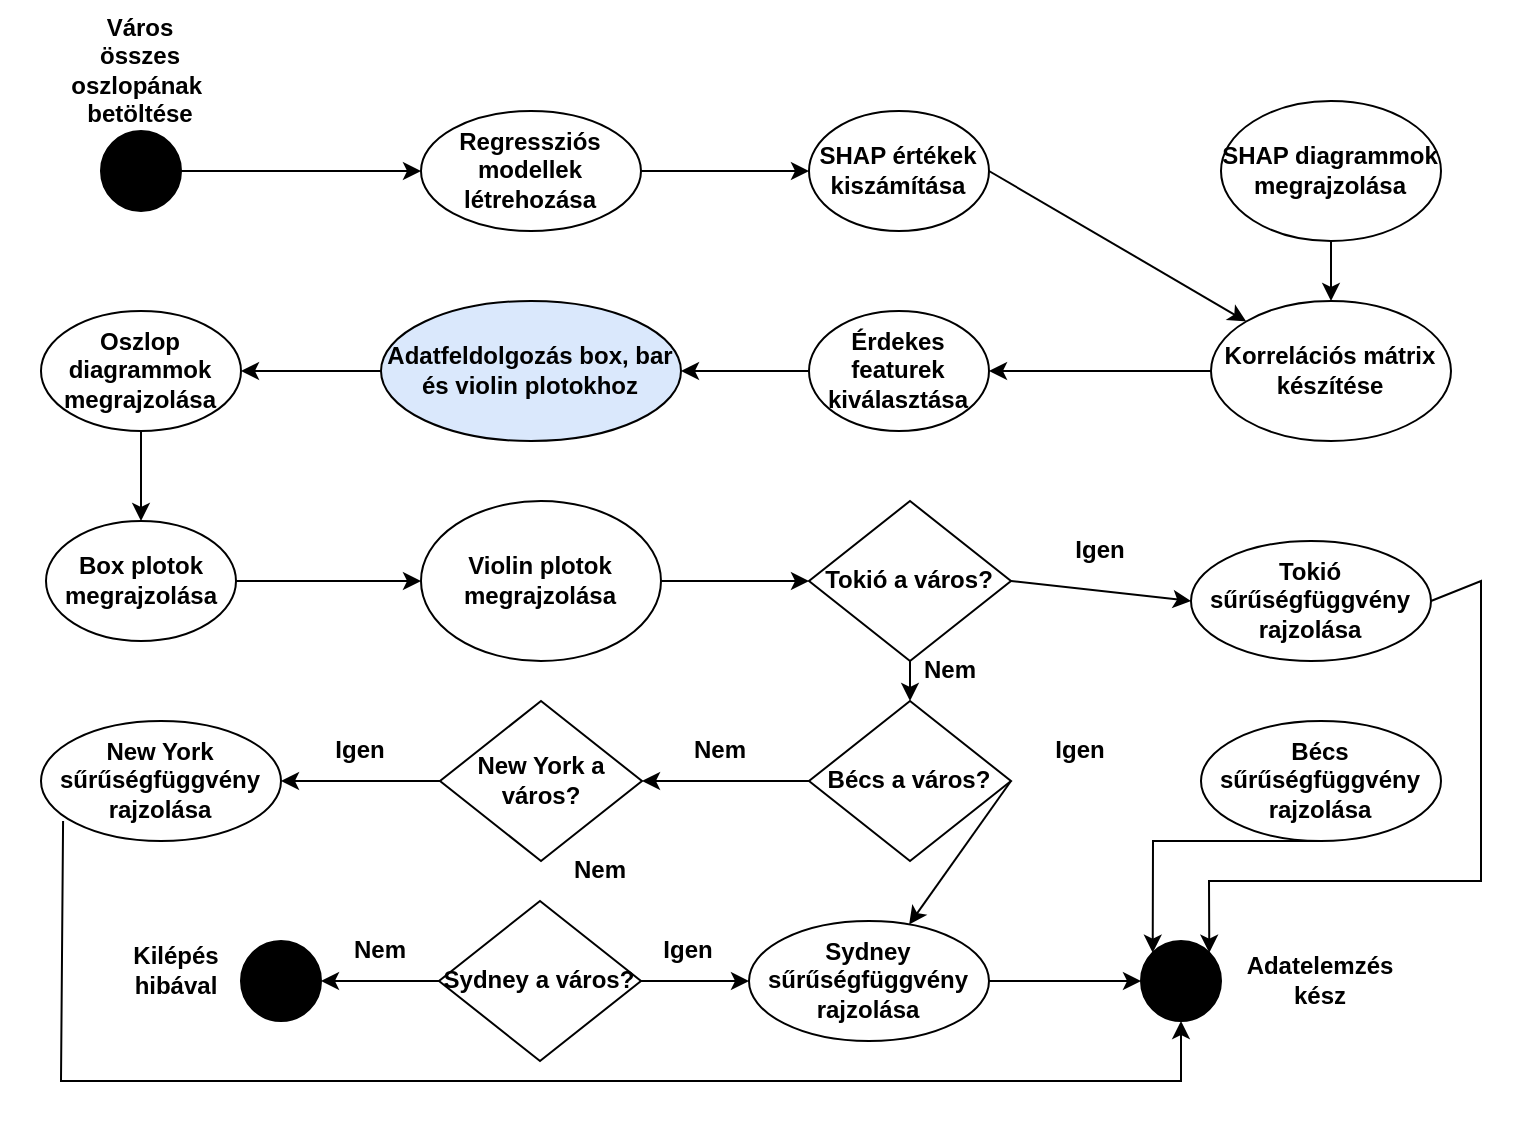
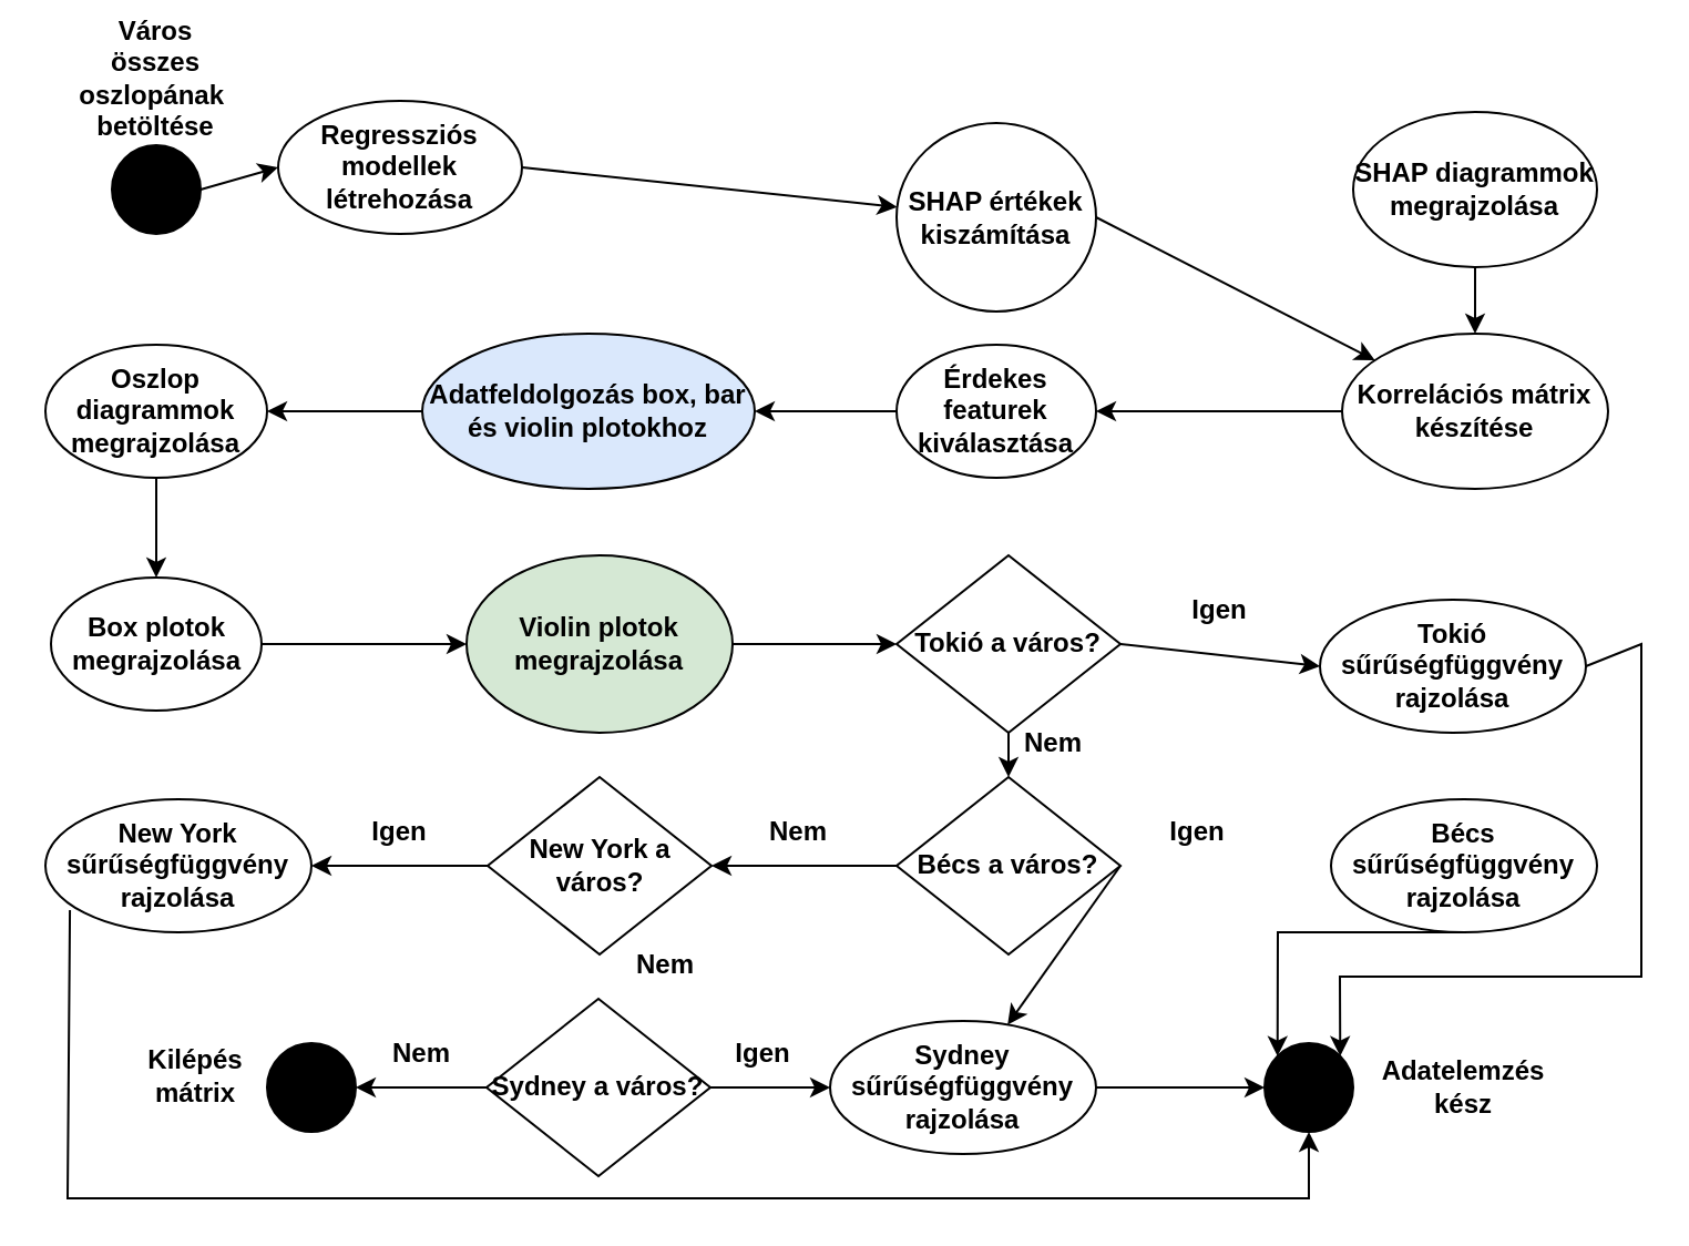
  <mxCell id="0" />
  <mxCell id="1" parent="0" />
  <mxCell id="2" value="" style="ellipse;whiteSpace=wrap;html=1;aspect=fixed;fillColor=#000000;" parent="1" vertex="1"><mxGeometry x="50" y="65" width="40" height="40" as="geometry" /></mxCell>
  <mxCell id="3" value="&lt;b&gt;Város összes oszlopának&amp;nbsp; betöltése&lt;br&gt;&lt;/b&gt;" style="text;html=1;strokeColor=none;fillColor=none;align=center;verticalAlign=middle;whiteSpace=wrap;rounded=0;" parent="1" vertex="1"><mxGeometry x="35" y="20" width="70" height="30" as="geometry" /></mxCell>
  <mxCell id="4" value="" style="endArrow=classic;html=1;rounded=0;exitX=1;exitY=0.5;exitDx=0;exitDy=0;entryX=0;entryY=0.5;entryDx=0;entryDy=0;" parent="1" source="2" target="5" edge="1"><mxGeometry width="50" height="50" relative="1" as="geometry"><mxPoint x="380" y="300" as="sourcePoint" /><mxPoint x="180" y="100" as="targetPoint" /></mxGeometry></mxCell>
- <mxCell id="5" value="&lt;b&gt;Regressziós modellek létrehozása&lt;br&gt;&lt;/b&gt;" style="ellipse;whiteSpace=wrap;html=1;" parent="1" vertex="1"><mxGeometry x="210" y="55" width="110" height="60" as="geometry" /></mxCell>
+ <mxCell id="5" value="&lt;b&gt;Regressziós modellek létrehozása&lt;br&gt;&lt;/b&gt;" style="ellipse;whiteSpace=wrap;html=1;" parent="1" vertex="1"><mxGeometry x="125" y="45" width="110" height="60" as="geometry" /></mxCell>
  <mxCell id="6" value="" style="endArrow=classic;html=1;rounded=0;exitX=1;exitY=0.5;exitDx=0;exitDy=0;" parent="1" source="5" target="7" edge="1"><mxGeometry width="50" height="50" relative="1" as="geometry"><mxPoint x="380" y="300" as="sourcePoint" /><mxPoint x="360" y="100" as="targetPoint" /></mxGeometry></mxCell>
- <mxCell id="7" value="&lt;b&gt;SHAP értékek kiszámítása&lt;br&gt;&lt;/b&gt;" style="ellipse;whiteSpace=wrap;html=1;" parent="1" vertex="1"><mxGeometry x="404" y="55" width="90" height="60" as="geometry" /></mxCell>
+ <mxCell id="7" value="&lt;b&gt;SHAP értékek kiszámítása&lt;br&gt;&lt;/b&gt;" style="ellipse;whiteSpace=wrap;html=1;" parent="1" vertex="1"><mxGeometry x="404" y="55" width="90" height="85" as="geometry" /></mxCell>
  <mxCell id="8" value="" style="endArrow=classic;html=1;rounded=0;exitX=1;exitY=0.5;exitDx=0;exitDy=0;" parent="1" source="7" target="10" edge="1"><mxGeometry width="50" height="50" relative="1" as="geometry"><mxPoint x="380" y="300" as="sourcePoint" /><mxPoint x="500" y="100" as="targetPoint" /></mxGeometry></mxCell>
  <mxCell id="9" value="&lt;b&gt;SHAP diagrammok megrajzolása&lt;br&gt;&lt;/b&gt;" style="ellipse;whiteSpace=wrap;html=1;" parent="1" vertex="1"><mxGeometry x="610" y="50" width="110" height="70" as="geometry" /></mxCell>
  <mxCell id="10" value="&lt;b&gt;Korrelációs mátrix készítése&lt;br&gt;&lt;/b&gt;" style="ellipse;whiteSpace=wrap;html=1;" parent="1" vertex="1"><mxGeometry x="605" y="150" width="120" height="70" as="geometry" /></mxCell>
  <mxCell id="11" value="&lt;b&gt;Érdekes featurek kiválasztása&lt;br&gt;&lt;/b&gt;" style="ellipse;whiteSpace=wrap;html=1;" parent="1" vertex="1"><mxGeometry x="404" y="155" width="90" height="60" as="geometry" /></mxCell>
  <mxCell id="12" value="" style="endArrow=classic;html=1;rounded=0;exitX=0;exitY=0.5;exitDx=0;exitDy=0;entryX=1;entryY=0.5;entryDx=0;entryDy=0;" parent="1" source="10" target="11" edge="1"><mxGeometry width="50" height="50" relative="1" as="geometry"><mxPoint x="380" y="300" as="sourcePoint" /><mxPoint x="430" y="250" as="targetPoint" /></mxGeometry></mxCell>
  <mxCell id="13" value="" style="endArrow=classic;html=1;rounded=0;exitX=0.5;exitY=1;exitDx=0;exitDy=0;entryX=0.5;entryY=0;entryDx=0;entryDy=0;" parent="1" source="9" target="10" edge="1"><mxGeometry width="50" height="50" relative="1" as="geometry"><mxPoint x="380" y="300" as="sourcePoint" /><mxPoint x="430" y="250" as="targetPoint" /></mxGeometry></mxCell>
  <mxCell id="14" value="" style="endArrow=classic;html=1;rounded=0;exitX=0;exitY=0.5;exitDx=0;exitDy=0;" parent="1" source="11" target="15" edge="1"><mxGeometry width="50" height="50" relative="1" as="geometry"><mxPoint x="380" y="300" as="sourcePoint" /><mxPoint x="280" y="230" as="targetPoint" /></mxGeometry></mxCell>
  <mxCell id="15" value="&lt;b&gt;Adatfeldolgozás box, bar és violin plotokhoz&lt;br&gt;&lt;/b&gt;" style="ellipse;whiteSpace=wrap;html=1;fillColor=#dae8fc;" parent="1" vertex="1"><mxGeometry x="190" y="150" width="150" height="70" as="geometry" /></mxCell>
  <mxCell id="16" value="" style="endArrow=classic;html=1;rounded=0;exitX=0;exitY=0.5;exitDx=0;exitDy=0;" parent="1" source="15" target="17" edge="1"><mxGeometry width="50" height="50" relative="1" as="geometry"><mxPoint x="380" y="300" as="sourcePoint" /><mxPoint x="100" y="230" as="targetPoint" /></mxGeometry></mxCell>
  <mxCell id="17" value="&lt;b&gt;Oszlop diagrammok megrajzolása&lt;br&gt;&lt;/b&gt;" style="ellipse;whiteSpace=wrap;html=1;" parent="1" vertex="1"><mxGeometry x="20" y="155" width="100" height="60" as="geometry" /></mxCell>
  <mxCell id="18" value="&lt;b&gt;Box plotok megrajzolása&lt;br&gt;&lt;/b&gt;" style="ellipse;whiteSpace=wrap;html=1;" parent="1" vertex="1"><mxGeometry x="22.5" y="260" width="95" height="60" as="geometry" /></mxCell>
  <mxCell id="19" value="" style="endArrow=classic;html=1;rounded=0;exitX=0.5;exitY=1;exitDx=0;exitDy=0;" parent="1" source="17" target="18" edge="1"><mxGeometry width="50" height="50" relative="1" as="geometry"><mxPoint x="380" y="300" as="sourcePoint" /><mxPoint x="430" y="250" as="targetPoint" /></mxGeometry></mxCell>
  <mxCell id="20" value="" style="endArrow=classic;html=1;rounded=0;exitX=1;exitY=0.5;exitDx=0;exitDy=0;entryX=0;entryY=0.5;entryDx=0;entryDy=0;" parent="1" source="18" target="21" edge="1"><mxGeometry width="50" height="50" relative="1" as="geometry"><mxPoint x="380" y="300" as="sourcePoint" /><mxPoint x="190" y="330" as="targetPoint" /></mxGeometry></mxCell>
- <mxCell id="21" value="&lt;b&gt;Violin plotok megrajzolása&lt;br&gt;&lt;/b&gt;" style="ellipse;whiteSpace=wrap;html=1;" parent="1" vertex="1"><mxGeometry x="210" y="250" width="120" height="80" as="geometry" /></mxCell>
+ <mxCell id="21" value="&lt;b&gt;Violin plotok megrajzolása&lt;br&gt;&lt;/b&gt;" style="ellipse;whiteSpace=wrap;html=1;fillColor=#d5e8d4;" parent="1" vertex="1"><mxGeometry x="210" y="250" width="120" height="80" as="geometry" /></mxCell>
  <mxCell id="22" value="" style="endArrow=classic;html=1;rounded=0;exitX=1;exitY=0.5;exitDx=0;exitDy=0;" parent="1" source="21" target="23" edge="1"><mxGeometry width="50" height="50" relative="1" as="geometry"><mxPoint x="380" y="300" as="sourcePoint" /><mxPoint x="420" y="330" as="targetPoint" /></mxGeometry></mxCell>
  <mxCell id="23" value="&lt;b&gt;Tokió a város?&lt;br&gt;&lt;/b&gt;" style="rhombus;whiteSpace=wrap;html=1;" parent="1" vertex="1"><mxGeometry x="404" y="250" width="101" height="80" as="geometry" /></mxCell>
  <mxCell id="24" value="&lt;b&gt;Tokió sűrűségfüggvény rajzolása&lt;br&gt;&lt;/b&gt;" style="ellipse;whiteSpace=wrap;html=1;" parent="1" vertex="1"><mxGeometry x="595" y="270" width="120" height="60" as="geometry" /></mxCell>
  <mxCell id="25" value="" style="endArrow=classic;html=1;rounded=0;exitX=1;exitY=0.5;exitDx=0;exitDy=0;entryX=0;entryY=0.5;entryDx=0;entryDy=0;" parent="1" source="23" target="24" edge="1"><mxGeometry width="50" height="50" relative="1" as="geometry"><mxPoint x="380" y="300" as="sourcePoint" /><mxPoint x="430" y="250" as="targetPoint" /></mxGeometry></mxCell>
  <mxCell id="26" value="&lt;b&gt;Igen&lt;/b&gt;" style="text;html=1;strokeColor=none;fillColor=none;align=center;verticalAlign=middle;whiteSpace=wrap;rounded=0;" parent="1" vertex="1"><mxGeometry x="520" y="260" width="60" height="30" as="geometry" /></mxCell>
  <mxCell id="27" value="&lt;b&gt;Nem&lt;/b&gt;" style="text;html=1;strokeColor=none;fillColor=none;align=center;verticalAlign=middle;whiteSpace=wrap;rounded=0;" parent="1" vertex="1"><mxGeometry x="445" y="320" width="60" height="30" as="geometry" /></mxCell>
  <mxCell id="28" value="&lt;b&gt;Bécs a város?&lt;br&gt;&lt;/b&gt;" style="rhombus;whiteSpace=wrap;html=1;" parent="1" vertex="1"><mxGeometry x="404" y="350" width="101" height="80" as="geometry" /></mxCell>
  <mxCell id="29" value="" style="endArrow=classic;html=1;rounded=0;exitX=1;exitY=0.5;exitDx=0;exitDy=0;" parent="1" source="28" target="35" edge="1"><mxGeometry width="50" height="50" relative="1" as="geometry"><mxPoint x="380" y="300" as="sourcePoint" /><mxPoint x="590" y="440" as="targetPoint" /></mxGeometry></mxCell>
  <mxCell id="30" value="&lt;b&gt;Bécs sűrűségfüggvény rajzolása&lt;br&gt;&lt;/b&gt;" style="ellipse;whiteSpace=wrap;html=1;" parent="1" vertex="1"><mxGeometry x="600" y="360" width="120" height="60" as="geometry" /></mxCell>
  <mxCell id="31" value="&lt;b&gt;Igen&lt;/b&gt;" style="text;html=1;strokeColor=none;fillColor=none;align=center;verticalAlign=middle;whiteSpace=wrap;rounded=0;" parent="1" vertex="1"><mxGeometry x="510" y="360" width="60" height="30" as="geometry" /></mxCell>
  <mxCell id="32" value="" style="endArrow=classic;html=1;rounded=0;exitX=0.5;exitY=1;exitDx=0;exitDy=0;entryX=0.5;entryY=0;entryDx=0;entryDy=0;" parent="1" source="23" target="28" edge="1"><mxGeometry width="50" height="50" relative="1" as="geometry"><mxPoint x="380" y="290" as="sourcePoint" /><mxPoint x="430" y="240" as="targetPoint" /></mxGeometry></mxCell>
  <mxCell id="33" value="&lt;b&gt;Sydney a város?&lt;br&gt;&lt;/b&gt;" style="rhombus;whiteSpace=wrap;html=1;" parent="1" vertex="1"><mxGeometry x="219" y="450" width="101" height="80" as="geometry" /></mxCell>
  <mxCell id="34" value="&lt;b&gt;New York a város?&lt;br&gt;&lt;/b&gt;" style="rhombus;whiteSpace=wrap;html=1;" parent="1" vertex="1"><mxGeometry x="219.5" y="350" width="101" height="80" as="geometry" /></mxCell>
  <mxCell id="35" value="&lt;b&gt;Sydney sűrűségfüggvény rajzolása&lt;br&gt;&lt;/b&gt;" style="ellipse;whiteSpace=wrap;html=1;" parent="1" vertex="1"><mxGeometry x="374" y="460" width="120" height="60" as="geometry" /></mxCell>
  <mxCell id="36" value="&lt;b&gt;New York sűrűségfüggvény rajzolása&lt;br&gt;&lt;/b&gt;" style="ellipse;whiteSpace=wrap;html=1;" parent="1" vertex="1"><mxGeometry x="20" y="360" width="120" height="60" as="geometry" /></mxCell>
  <mxCell id="37" value="&lt;b&gt;Nem&lt;/b&gt;" style="text;html=1;strokeColor=none;fillColor=none;align=center;verticalAlign=middle;whiteSpace=wrap;rounded=0;" parent="1" vertex="1"><mxGeometry x="330" y="360" width="60" height="30" as="geometry" /></mxCell>
  <mxCell id="38" value="" style="endArrow=classic;html=1;rounded=0;exitX=0;exitY=0.5;exitDx=0;exitDy=0;entryX=1;entryY=0.5;entryDx=0;entryDy=0;" parent="1" source="28" target="34" edge="1"><mxGeometry width="50" height="50" relative="1" as="geometry"><mxPoint x="380" y="290" as="sourcePoint" /><mxPoint x="430" y="240" as="targetPoint" /></mxGeometry></mxCell>
  <mxCell id="39" value="" style="endArrow=classic;html=1;rounded=0;exitX=0;exitY=0.5;exitDx=0;exitDy=0;entryX=1;entryY=0.5;entryDx=0;entryDy=0;" parent="1" source="34" target="36" edge="1"><mxGeometry width="50" height="50" relative="1" as="geometry"><mxPoint x="380" y="290" as="sourcePoint" /><mxPoint x="430" y="240" as="targetPoint" /></mxGeometry></mxCell>
  <mxCell id="40" value="&lt;b&gt;Igen&lt;/b&gt;" style="text;html=1;strokeColor=none;fillColor=none;align=center;verticalAlign=middle;whiteSpace=wrap;rounded=0;" parent="1" vertex="1"><mxGeometry x="150" y="360" width="60" height="30" as="geometry" /></mxCell>
  <mxCell id="41" value="&lt;b&gt;Nem&lt;/b&gt;" style="text;html=1;strokeColor=none;fillColor=none;align=center;verticalAlign=middle;whiteSpace=wrap;rounded=0;" parent="1" vertex="1"><mxGeometry x="270" y="420" width="60" height="30" as="geometry" /></mxCell>
  <mxCell id="42" value="&lt;b&gt;Igen&lt;/b&gt;" style="text;html=1;strokeColor=none;fillColor=none;align=center;verticalAlign=middle;whiteSpace=wrap;rounded=0;" parent="1" vertex="1"><mxGeometry x="314" y="460" width="60" height="30" as="geometry" /></mxCell>
  <mxCell id="43" value="" style="endArrow=classic;html=1;rounded=0;exitX=1;exitY=0.5;exitDx=0;exitDy=0;entryX=0;entryY=0.5;entryDx=0;entryDy=0;" parent="1" source="33" target="35" edge="1"><mxGeometry width="50" height="50" relative="1" as="geometry"><mxPoint x="380" y="290" as="sourcePoint" /><mxPoint x="430" y="240" as="targetPoint" /></mxGeometry></mxCell>
  <mxCell id="44" value="" style="endArrow=classic;html=1;rounded=0;exitX=0;exitY=0.5;exitDx=0;exitDy=0;" parent="1" source="33" edge="1"><mxGeometry width="50" height="50" relative="1" as="geometry"><mxPoint x="380" y="290" as="sourcePoint" /><mxPoint x="160" y="490" as="targetPoint" /></mxGeometry></mxCell>
  <mxCell id="45" value="" style="ellipse;whiteSpace=wrap;html=1;aspect=fixed;fillColor=#000000;" parent="1" vertex="1"><mxGeometry x="570" y="470" width="40" height="40" as="geometry" /></mxCell>
  <mxCell id="46" value="" style="ellipse;whiteSpace=wrap;html=1;aspect=fixed;fillColor=#000000;" parent="1" vertex="1"><mxGeometry x="120" y="470" width="40" height="40" as="geometry" /></mxCell>
  <mxCell id="47" value="&lt;b&gt;Nem&lt;/b&gt;" style="text;html=1;strokeColor=none;fillColor=none;align=center;verticalAlign=middle;whiteSpace=wrap;rounded=0;" parent="1" vertex="1"><mxGeometry x="160" y="460" width="60" height="30" as="geometry" /></mxCell>
- <mxCell id="48" value="&lt;b&gt;Kilépés hibával&lt;br&gt;&lt;/b&gt;" style="text;html=1;strokeColor=none;fillColor=none;align=center;verticalAlign=middle;whiteSpace=wrap;rounded=0;" parent="1" vertex="1"><mxGeometry x="57.5" y="470" width="60" height="30" as="geometry" /></mxCell>
+ <mxCell id="48" value="&lt;b&gt;Kilépés mátrix&lt;br&gt;&lt;/b&gt;" style="text;html=1;strokeColor=none;fillColor=none;align=center;verticalAlign=middle;whiteSpace=wrap;rounded=0;" parent="1" vertex="1"><mxGeometry x="57.5" y="470" width="60" height="30" as="geometry" /></mxCell>
  <mxCell id="49" value="" style="endArrow=classic;html=1;rounded=0;exitX=1;exitY=0.5;exitDx=0;exitDy=0;entryX=0;entryY=0.5;entryDx=0;entryDy=0;" parent="1" source="35" target="45" edge="1"><mxGeometry width="50" height="50" relative="1" as="geometry"><mxPoint x="380" y="400" as="sourcePoint" /><mxPoint x="430" y="350" as="targetPoint" /></mxGeometry></mxCell>
  <mxCell id="50" value="" style="endArrow=classic;html=1;rounded=0;exitX=0.092;exitY=0.833;exitDx=0;exitDy=0;entryX=0.5;entryY=1;entryDx=0;entryDy=0;exitPerimeter=0;" parent="1" source="36" target="45" edge="1"><mxGeometry width="50" height="50" relative="1" as="geometry"><mxPoint x="380" y="400" as="sourcePoint" /><mxPoint x="430" y="350" as="targetPoint" /><Array as="points"><mxPoint x="30" y="540" /><mxPoint x="590" y="540" /></Array></mxGeometry></mxCell>
  <mxCell id="51" value="" style="endArrow=classic;html=1;rounded=0;exitX=0.5;exitY=1;exitDx=0;exitDy=0;entryX=0;entryY=0;entryDx=0;entryDy=0;" parent="1" source="30" target="45" edge="1"><mxGeometry width="50" height="50" relative="1" as="geometry"><mxPoint x="380" y="310" as="sourcePoint" /><mxPoint x="430" y="260" as="targetPoint" /><Array as="points"><mxPoint x="576" y="420" /></Array></mxGeometry></mxCell>
  <mxCell id="52" value="" style="endArrow=classic;html=1;rounded=0;exitX=1;exitY=0.5;exitDx=0;exitDy=0;entryX=1;entryY=0;entryDx=0;entryDy=0;" parent="1" source="24" target="45" edge="1"><mxGeometry width="50" height="50" relative="1" as="geometry"><mxPoint x="380" y="310" as="sourcePoint" /><mxPoint x="430" y="260" as="targetPoint" /><Array as="points"><mxPoint x="740" y="290" /><mxPoint x="740" y="440" /><mxPoint x="604" y="440" /></Array></mxGeometry></mxCell>
  <mxCell id="53" value="&lt;b&gt;Adatelemzés kész&lt;br&gt;&lt;/b&gt;" style="text;html=1;strokeColor=none;fillColor=none;align=center;verticalAlign=middle;whiteSpace=wrap;rounded=0;" parent="1" vertex="1"><mxGeometry x="630" y="475" width="60" height="30" as="geometry" /></mxCell>
